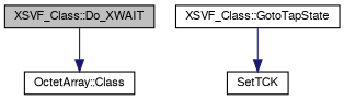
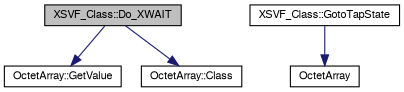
  digraph {
    rankdir=TB
    node [color=black fontname=FreeSans fontsize=10 shape=record]
    edge [color=midnightblue fontname=FreeSans fontsize=10 labelfontname=FreeSans labelfontsize=10 style=solid]
    n1 [fillcolor=grey75 fontcolor=black height=0.2 label="XSVF_Class::Do_XWAIT" style=filled width=0.4]
+   n2 [height=0.2 label="OctetArray::GetValue" width=0.4]
    n3 [height=0.2 label="OctetArray::Class" width=0.4]
    n4 [height=0.2 label="XSVF_Class::GotoTapState" width=0.4]
-   n5 [height=0.2 label=SetTCK width=0.4]
+   n5 [height=0.2 label=OctetArray width=0.4]
+   n1 -> n2
    n1 -> n3
    n4 -> n5
  }
